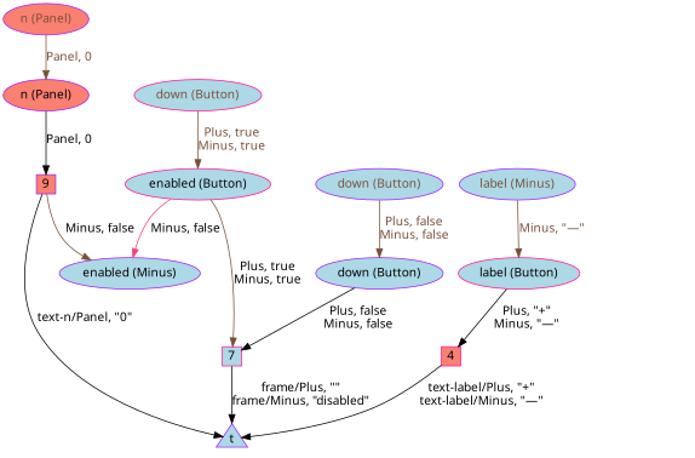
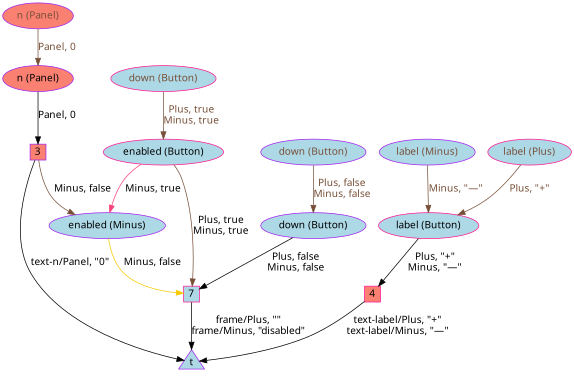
  digraph {
    node [color=purple fillcolor=lightblue fontname="Avenir Next" style=filled]
    edge [color="#774f38" fontname="Avenir Next"]
    t [fixedsize=true shape=triangle width=0.5]
    n2 [fillcolor=salmon fontcolor="#774f38" label="n (Panel)"]
    n3 [fillcolor=salmon label="n (Panel)"]
-   n4 [fillcolor=salmon fixedsize=true label=9 shape=square width=0.3]
+   n4 [fillcolor=salmon fixedsize=true label=3 shape=square width=0.3]
    n5 [label="enabled (Minus)"]
    n6 [color=deeppink fixedsize=true label=7 shape=square width=0.3]
    n7 [fontcolor="#774f38" label="label (Minus)"]
    n8 [color=deeppink label="label (Button)"]
    n9 [color=deeppink fillcolor=salmon fixedsize=true label=4 shape=square width=0.3]
+   n10 [color=deeppink fontcolor="#774f38" label="label (Plus)"]
    n11 [fontcolor="#774f38" label="down (Button)"]
    n12 [label="down (Button)"]
    n13 [color=deeppink label="enabled (Button)"]
    n14 [color=deeppink fontcolor="#774f38" label="down (Button)"]
    n2 -> n3 [fontcolor="#774f38" label="Panel, 0"]
    n3 -> n4 [label="Panel, 0" color=""]
    n4 -> t [label="text-n/Panel, \"0\"" color=""]
    n4 -> n5 [label="Minus, false"]
+   n5 -> n6 [color="#f8ca00" label="Minus, false"]
    n6 -> t [label="frame/Plus, \"\"\nframe/Minus, \"disabled\"" color=""]
    n7 -> n8 [fontcolor="#774f38" label="Minus, \"—\""]
    n8 -> n9 [label="Plus, \"+\"\nMinus, \"—\"" color=""]
    n9 -> t [label="text-label/Plus, \"+\"\ntext-label/Minus, \"—\"" color=""]
+   n10 -> n8 [fontcolor="#774f38" label="Plus, \"+\""]
    n11 -> n12 [fontcolor="#774f38" label="Plus, false\nMinus, false"]
    n12 -> n6 [label="Plus, false\nMinus, false" color=""]
-   n13 -> n5 [color="#f94179" label="Minus, false"]
+   n13 -> n5 [color="#f94179" label="Minus, true"]
    n13 -> n6 [label="Plus, true\nMinus, true"]
    n14 -> n13 [fontcolor="#774f38" label="Plus, true\nMinus, true"]
  }
